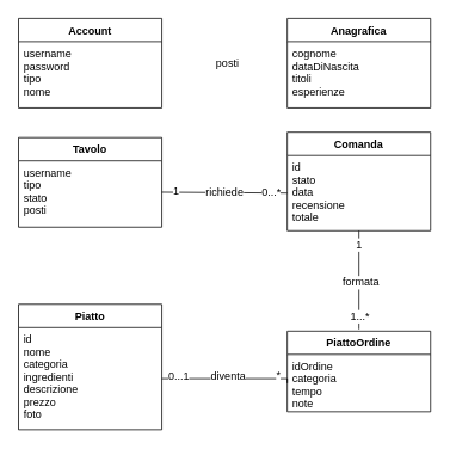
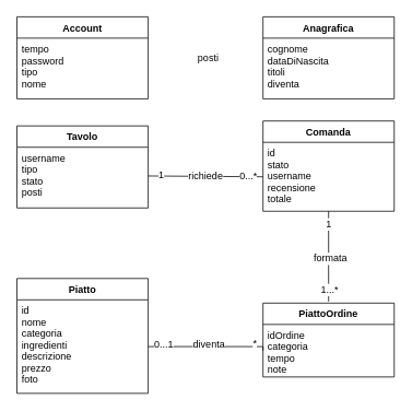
  <mxCell id="0" style=";html=1;" />
  <mxCell id="1" style=";html=1;" parent="0" />
  <mxCell id="2" value="Anagrafica" style="swimlane;fontStyle=1;align=center;verticalAlign=top;childLayout=stackLayout;horizontal=1;startSize=26;horizontalStack=0;resizeParent=1;resizeParentMax=0;resizeLast=0;collapsible=1;marginBottom=0;" parent="1" vertex="1"><mxGeometry x="320" y="20" width="160" height="100" as="geometry" /></mxCell>
- <mxCell id="3" value="cognome&#10;dataDiNascita&#10;titoli&#10;esperienze" style="text;strokeColor=none;fillColor=none;align=left;verticalAlign=top;spacingLeft=4;spacingRight=4;overflow=hidden;rotatable=0;points=[[0,0.5],[1,0.5]];portConstraint=eastwest;" parent="2" vertex="1"><mxGeometry y="26" width="160" height="74" as="geometry" /></mxCell>
+ <mxCell id="3" value="cognome&#10;dataDiNascita&#10;titoli&#10;diventa" style="text;strokeColor=none;fillColor=none;align=left;verticalAlign=top;spacingLeft=4;spacingRight=4;overflow=hidden;rotatable=0;points=[[0,0.5],[1,0.5]];portConstraint=eastwest;" parent="2" vertex="1"><mxGeometry y="26" width="160" height="74" as="geometry" /></mxCell>
  <mxCell id="4" value="Account" style="swimlane;fontStyle=1;align=center;verticalAlign=top;childLayout=stackLayout;horizontal=1;startSize=26;horizontalStack=0;resizeParent=1;resizeParentMax=0;resizeLast=0;collapsible=1;marginBottom=0;" parent="1" vertex="1"><mxGeometry x="20" y="20" width="160" height="100" as="geometry" /></mxCell>
- <mxCell id="5" value="username&#10;password&#10;tipo&#10;nome" style="text;strokeColor=none;fillColor=none;align=left;verticalAlign=top;spacingLeft=4;spacingRight=4;overflow=hidden;rotatable=0;points=[[0,0.5],[1,0.5]];portConstraint=eastwest;" parent="4" vertex="1"><mxGeometry y="26" width="160" height="74" as="geometry" /></mxCell>
+ <mxCell id="5" value="tempo&#10;password&#10;tipo&#10;nome" style="text;strokeColor=none;fillColor=none;align=left;verticalAlign=top;spacingLeft=4;spacingRight=4;overflow=hidden;rotatable=0;points=[[0,0.5],[1,0.5]];portConstraint=eastwest;" parent="4" vertex="1"><mxGeometry y="26" width="160" height="74" as="geometry" /></mxCell>
  <mxCell id="6" value="Tavolo" style="swimlane;fontStyle=1;align=center;verticalAlign=top;childLayout=stackLayout;horizontal=1;startSize=26;horizontalStack=0;resizeParent=1;resizeParentMax=0;resizeLast=0;collapsible=1;marginBottom=0;" parent="1" vertex="1"><mxGeometry x="20" y="153" width="160" height="100" as="geometry" /></mxCell>
  <mxCell id="7" value="username&#10;tipo&#10;stato&#10;posti" style="text;strokeColor=none;fillColor=none;align=left;verticalAlign=top;spacingLeft=4;spacingRight=4;overflow=hidden;rotatable=0;points=[[0,0.5],[1,0.5]];portConstraint=eastwest;" parent="6" vertex="1"><mxGeometry y="26" width="160" height="74" as="geometry" /></mxCell>
  <mxCell id="8" value="posti" style="text;html=1;align=center;verticalAlign=middle;resizable=0;points=[];;autosize=1;" parent="1" vertex="1"><mxGeometry x="223" y="61" width="60" height="20" as="geometry" /></mxCell>
  <mxCell id="9" value="Piatto" style="swimlane;fontStyle=1;align=center;verticalAlign=top;childLayout=stackLayout;horizontal=1;startSize=26;horizontalStack=0;resizeParent=1;resizeParentMax=0;resizeLast=0;collapsible=1;marginBottom=0;" parent="1" vertex="1"><mxGeometry x="20" y="339" width="160" height="140" as="geometry" /></mxCell>
  <mxCell id="10" value="id&#10;nome&#10;categoria&#10;ingredienti&#10;descrizione&#10;prezzo&#10;foto" style="text;strokeColor=none;fillColor=none;align=left;verticalAlign=top;spacingLeft=4;spacingRight=4;overflow=hidden;rotatable=0;points=[[0,0.5],[1,0.5]];portConstraint=eastwest;" parent="9" vertex="1"><mxGeometry y="26" width="160" height="114" as="geometry" /></mxCell>
  <mxCell id="11" value="PiattoOrdine" style="swimlane;fontStyle=1;align=center;verticalAlign=top;childLayout=stackLayout;horizontal=1;startSize=26;horizontalStack=0;resizeParent=1;resizeParentMax=0;resizeLast=0;collapsible=1;marginBottom=0;" parent="1" vertex="1"><mxGeometry x="320" y="369" width="160" height="90" as="geometry" /></mxCell>
  <mxCell id="12" value="idOrdine&#10;categoria&#10;tempo&#10;note" style="text;strokeColor=none;fillColor=none;align=left;verticalAlign=top;spacingLeft=4;spacingRight=4;overflow=hidden;rotatable=0;points=[[0,0.5],[1,0.5]];portConstraint=eastwest;" parent="11" vertex="1"><mxGeometry y="26" width="160" height="64" as="geometry" /></mxCell>
  <mxCell id="13" style="edgeStyle=orthogonalEdgeStyle;rounded=0;orthogonalLoop=1;jettySize=auto;html=1;entryX=0;entryY=0.5;entryDx=0;entryDy=0;endArrow=none;endFill=0;" parent="1" source="10" target="12" edge="1"><mxGeometry relative="1" as="geometry"><Array as="points"><mxPoint x="320" y="422" /></Array></mxGeometry></mxCell>
  <mxCell id="14" value="diventa" style="text;html=1;align=center;verticalAlign=middle;resizable=0;points=[];;labelBackgroundColor=#ffffff;" parent="13" vertex="1" connectable="0"><mxGeometry x="-0.171" y="3" relative="1" as="geometry"><mxPoint x="13" as="offset" /></mxGeometry></mxCell>
  <mxCell id="15" value="0...1" style="text;html=1;align=center;verticalAlign=middle;resizable=0;points=[];;labelBackgroundColor=#ffffff;" parent="13" vertex="1" connectable="0"><mxGeometry x="-0.814" y="3" relative="1" as="geometry"><mxPoint x="5" as="offset" /></mxGeometry></mxCell>
  <mxCell id="16" value="*" style="text;html=1;align=center;verticalAlign=middle;resizable=0;points=[];;labelBackgroundColor=#ffffff;" parent="13" vertex="1" connectable="0"><mxGeometry x="0.786" y="-1" relative="1" as="geometry"><mxPoint y="-5" as="offset" /></mxGeometry></mxCell>
  <mxCell id="17" style="edgeStyle=orthogonalEdgeStyle;rounded=0;orthogonalLoop=1;jettySize=auto;html=1;entryX=0.5;entryY=0;entryDx=0;entryDy=0;endArrow=none;endFill=0;" parent="1" source="21" edge="1"><mxGeometry relative="1" as="geometry"><mxPoint x="400" y="367" as="targetPoint" /></mxGeometry></mxCell>
  <mxCell id="18" value="formata" style="text;html=1;align=center;verticalAlign=middle;resizable=0;points=[];;labelBackgroundColor=#ffffff;" parent="17" vertex="1" connectable="0"><mxGeometry x="0.302" y="1" relative="1" as="geometry"><mxPoint y="-14" as="offset" /></mxGeometry></mxCell>
  <mxCell id="19" value="1" style="text;html=1;align=center;verticalAlign=middle;resizable=0;points=[];;labelBackgroundColor=#ffffff;" parent="17" vertex="1" connectable="0"><mxGeometry x="-0.736" y="2" relative="1" as="geometry"><mxPoint x="-3" as="offset" /></mxGeometry></mxCell>
  <mxCell id="20" value="1...*" style="text;html=1;align=center;verticalAlign=middle;resizable=0;points=[];;labelBackgroundColor=#ffffff;" parent="17" vertex="1" connectable="0"><mxGeometry x="0.736" relative="1" as="geometry"><mxPoint as="offset" /></mxGeometry></mxCell>
  <mxCell id="21" value="Comanda" style="swimlane;fontStyle=1;align=center;verticalAlign=top;childLayout=stackLayout;horizontal=1;startSize=26;horizontalStack=0;resizeParent=1;resizeParentMax=0;resizeLast=0;collapsible=1;marginBottom=0;" parent="1" vertex="1"><mxGeometry x="320" y="147" width="160" height="110" as="geometry" /></mxCell>
- <mxCell id="22" value="id&#10;stato&#10;data&#10;recensione&#10;totale" style="text;strokeColor=none;fillColor=none;align=left;verticalAlign=top;spacingLeft=4;spacingRight=4;overflow=hidden;rotatable=0;points=[[0,0.5],[1,0.5]];portConstraint=eastwest;" parent="21" vertex="1"><mxGeometry y="26" width="160" height="84" as="geometry" /></mxCell>
+ <mxCell id="22" value="id&#10;stato&#10;username&#10;recensione&#10;totale" style="text;strokeColor=none;fillColor=none;align=left;verticalAlign=top;spacingLeft=4;spacingRight=4;overflow=hidden;rotatable=0;points=[[0,0.5],[1,0.5]];portConstraint=eastwest;" parent="21" vertex="1"><mxGeometry y="26" width="160" height="84" as="geometry" /></mxCell>
  <mxCell id="23" style="edgeStyle=orthogonalEdgeStyle;rounded=0;orthogonalLoop=1;jettySize=auto;html=1;entryX=0;entryY=0.5;entryDx=0;entryDy=0;endArrow=none;endFill=0;" parent="1" target="22" edge="1"><mxGeometry relative="1" as="geometry"><mxPoint x="180" y="214" as="sourcePoint" /></mxGeometry></mxCell>
  <mxCell id="24" value="richiede" style="text;html=1;align=center;verticalAlign=middle;resizable=0;points=[];;labelBackgroundColor=#ffffff;" parent="23" vertex="1" connectable="0"><mxGeometry x="0.243" y="-2" relative="1" as="geometry"><mxPoint x="-17" y="-4" as="offset" /></mxGeometry></mxCell>
  <mxCell id="25" value="1" style="text;html=1;align=center;verticalAlign=middle;resizable=0;points=[];;labelBackgroundColor=#ffffff;" parent="23" vertex="1" connectable="0"><mxGeometry x="-0.786" y="2" relative="1" as="geometry"><mxPoint as="offset" /></mxGeometry></mxCell>
  <mxCell id="26" value="0...*" style="text;html=1;align=center;verticalAlign=middle;resizable=0;points=[];;labelBackgroundColor=#ffffff;" parent="23" vertex="1" connectable="0"><mxGeometry x="0.743" relative="1" as="geometry"><mxPoint y="-2" as="offset" /></mxGeometry></mxCell>
